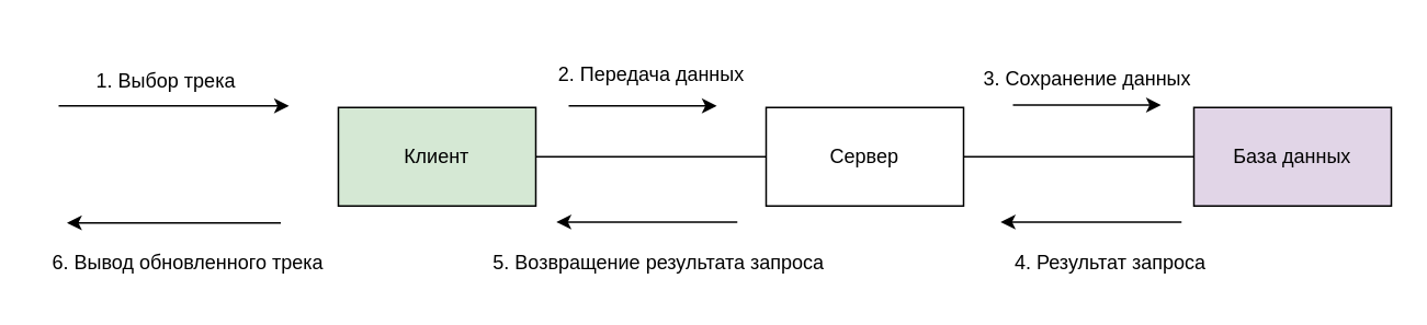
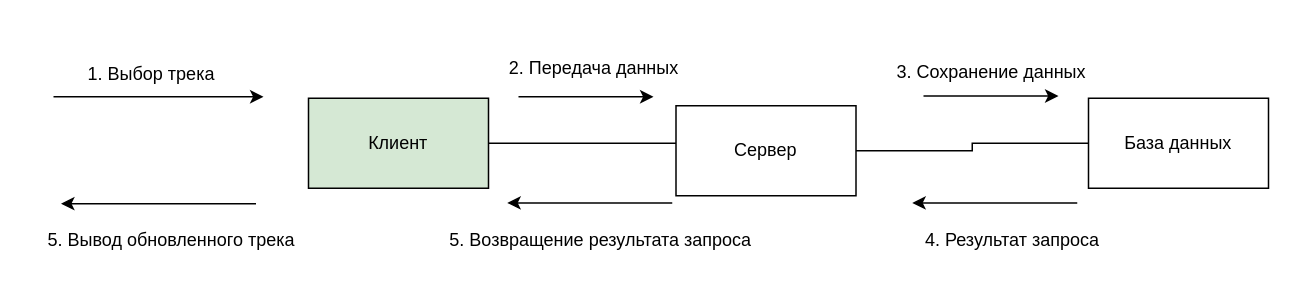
  <mxCell id="0" />
  <mxCell id="1" parent="0" />
  <mxCell id="2" value="" style="edgeStyle=orthogonalEdgeStyle;rounded=0;orthogonalLoop=1;jettySize=auto;html=1;endArrow=none;endFill=0;" edge="1" parent="1" source="3" target="9"><mxGeometry relative="1" as="geometry"><Array as="points"><mxPoint x="375" y="95" /><mxPoint x="375" y="95" /></Array></mxGeometry></mxCell>
  <mxCell id="3" value="Клиент" style="rounded=0;whiteSpace=wrap;html=1;fillColor=#d5e8d4;" vertex="1" parent="1"><mxGeometry x="205" y="65" width="120" height="60" as="geometry" /></mxCell>
  <mxCell id="4" value="" style="endArrow=classic;html=1;rounded=0;" edge="1" parent="1"><mxGeometry width="50" height="50" relative="1" as="geometry"><mxPoint x="35" y="64" as="sourcePoint" /><mxPoint x="175" y="64" as="targetPoint" /></mxGeometry></mxCell>
  <mxCell id="5" value="1. Выбор трека" style="text;html=1;align=center;verticalAlign=middle;resizable=0;points=[];autosize=1;strokeColor=none;fillColor=none;" vertex="1" parent="1"><mxGeometry x="45" y="34" width="110" height="30" as="geometry" /></mxCell>
  <mxCell id="6" value="" style="endArrow=classic;html=1;rounded=0;" edge="1" parent="1"><mxGeometry width="50" height="50" relative="1" as="geometry"><mxPoint x="170" y="135.25" as="sourcePoint" /><mxPoint x="40" y="135.25" as="targetPoint" /></mxGeometry></mxCell>
- <mxCell id="7" value="6. Вывод обновленного трека&amp;nbsp;" style="text;html=1;align=center;verticalAlign=middle;resizable=0;points=[];autosize=1;strokeColor=none;fillColor=none;" vertex="1" parent="1"><mxGeometry x="20" y="145.25" width="190" height="30" as="geometry" /></mxCell>
+ <mxCell id="7" value="5. Вывод обновленного трека&amp;nbsp;" style="text;html=1;align=center;verticalAlign=middle;resizable=0;points=[];autosize=1;strokeColor=none;fillColor=none;" vertex="1" parent="1"><mxGeometry x="20" y="145.25" width="190" height="30" as="geometry" /></mxCell>
  <mxCell id="8" value="" style="edgeStyle=orthogonalEdgeStyle;rounded=0;orthogonalLoop=1;jettySize=auto;html=1;endArrow=none;endFill=0;" edge="1" parent="1" source="9" target="10"><mxGeometry relative="1" as="geometry" /></mxCell>
- <mxCell id="9" value="Сервер" style="whiteSpace=wrap;html=1;rounded=0;" vertex="1" parent="1"><mxGeometry x="465" y="65" width="120" height="60" as="geometry" /></mxCell>
- <mxCell id="10" value="База данных" style="whiteSpace=wrap;html=1;rounded=0;fillColor=#e1d5e7;" vertex="1" parent="1"><mxGeometry x="725" y="65" width="120" height="60" as="geometry" /></mxCell>
+ <mxCell id="9" value="Сервер" style="whiteSpace=wrap;html=1;rounded=0;" vertex="1" parent="1"><mxGeometry x="450" y="70" width="120" height="60" as="geometry" /></mxCell>
+ <mxCell id="10" value="База данных" style="whiteSpace=wrap;html=1;rounded=0;" vertex="1" parent="1"><mxGeometry x="725" y="65" width="120" height="60" as="geometry" /></mxCell>
  <mxCell id="11" value="" style="endArrow=classic;html=1;rounded=0;" edge="1" parent="1"><mxGeometry width="50" height="50" relative="1" as="geometry"><mxPoint x="345" y="64" as="sourcePoint" /><mxPoint x="435" y="64" as="targetPoint" /></mxGeometry></mxCell>
  <mxCell id="12" value="2. Передача данных" style="text;html=1;align=center;verticalAlign=middle;resizable=0;points=[];autosize=1;strokeColor=none;fillColor=none;" vertex="1" parent="1"><mxGeometry x="325" y="30" width="140" height="30" as="geometry" /></mxCell>
  <mxCell id="13" value="" style="endArrow=classic;html=1;rounded=0;" edge="1" parent="1"><mxGeometry width="50" height="50" relative="1" as="geometry"><mxPoint x="615" y="63.5" as="sourcePoint" /><mxPoint x="705" y="63.5" as="targetPoint" /></mxGeometry></mxCell>
  <mxCell id="14" value="&lt;br&gt;3. Сохранение данных" style="text;html=1;align=center;verticalAlign=middle;resizable=0;points=[];autosize=1;strokeColor=none;fillColor=none;" vertex="1" parent="1"><mxGeometry x="585" y="20" width="150" height="40" as="geometry" /></mxCell>
  <mxCell id="15" value="" style="endArrow=classic;html=1;rounded=0;" edge="1" parent="1"><mxGeometry width="50" height="50" relative="1" as="geometry"><mxPoint x="717.5" y="134.75" as="sourcePoint" /><mxPoint x="607.5" y="134.75" as="targetPoint" /></mxGeometry></mxCell>
  <mxCell id="16" value="4. Результат запроса" style="text;html=1;strokeColor=none;fillColor=none;align=center;verticalAlign=middle;whiteSpace=wrap;rounded=0;" vertex="1" parent="1"><mxGeometry x="612.5" y="145.25" width="122.5" height="30" as="geometry" /></mxCell>
  <mxCell id="17" value="" style="endArrow=classic;html=1;rounded=0;" edge="1" parent="1"><mxGeometry width="50" height="50" relative="1" as="geometry"><mxPoint x="447.5" y="134.75" as="sourcePoint" /><mxPoint x="337.5" y="134.75" as="targetPoint" /></mxGeometry></mxCell>
  <mxCell id="18" value="5. Возвращение результата запроса" style="text;html=1;strokeColor=none;fillColor=none;align=center;verticalAlign=middle;whiteSpace=wrap;rounded=0;" vertex="1" parent="1"><mxGeometry x="295" y="145.25" width="210" height="30" as="geometry" /></mxCell>
